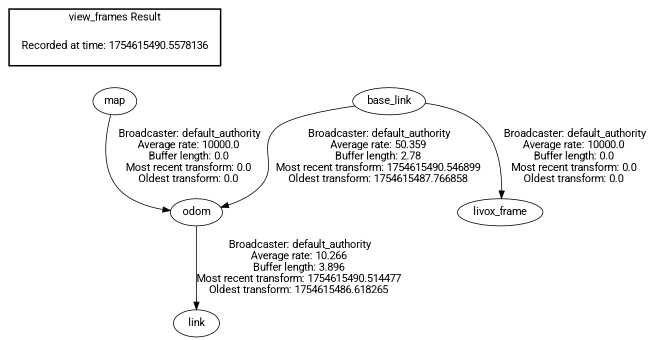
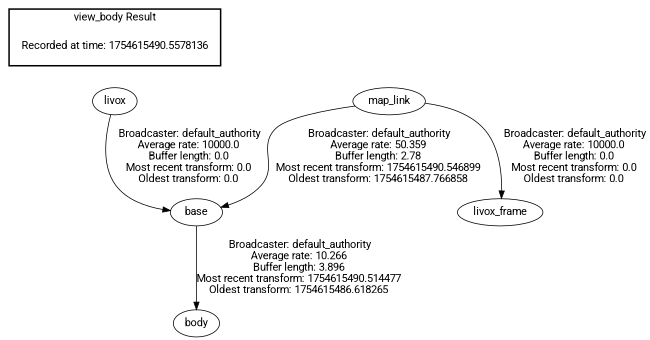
  digraph {
    fontname=Roboto
    node [fontname=Roboto]
    edge [fontname=Roboto]
    n1 [label="Recorded at time: 1754615490.5578136" shape=plaintext]
-   map
-   base_link
+   map [label=livox]
+   base_link [label=map_link]
    livox_frame
-   odom
-   body [label=link]
+   odom [label=base]
+   body
    subgraph cluster_1 {
      color=black
-     label="view_frames Result"
+     label="view_body Result"
      style=bold
      n1
    }
    n1 -> map [style=invis]
    map -> odom [label=" Broadcaster: default_authority\nAverage rate: 10000.0\nBuffer length: 0.0\nMost recent transform: 0.0\nOldest transform: 0.0\n"]
    base_link -> livox_frame [label=" Broadcaster: default_authority\nAverage rate: 10000.0\nBuffer length: 0.0\nMost recent transform: 0.0\nOldest transform: 0.0\n"]
    base_link -> odom [label=" Broadcaster: default_authority\nAverage rate: 50.359\nBuffer length: 2.78\nMost recent transform: 1754615490.546899\nOldest transform: 1754615487.766858\n"]
    odom -> body [label=" Broadcaster: default_authority\nAverage rate: 10.266\nBuffer length: 3.896\nMost recent transform: 1754615490.514477\nOldest transform: 1754615486.618265\n"]
  }
